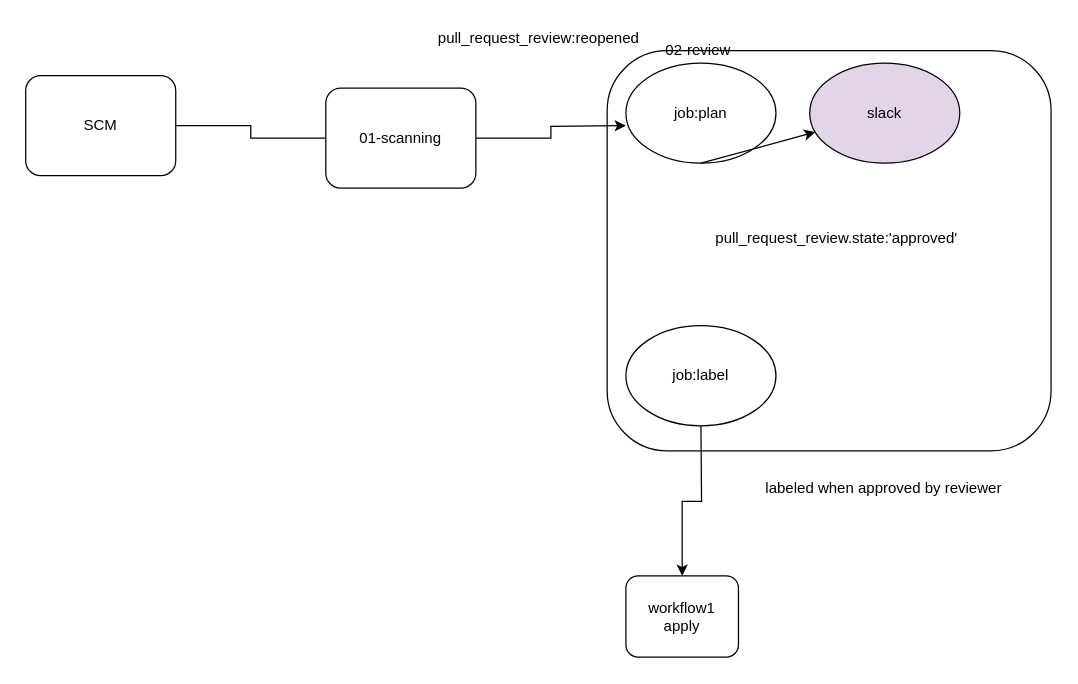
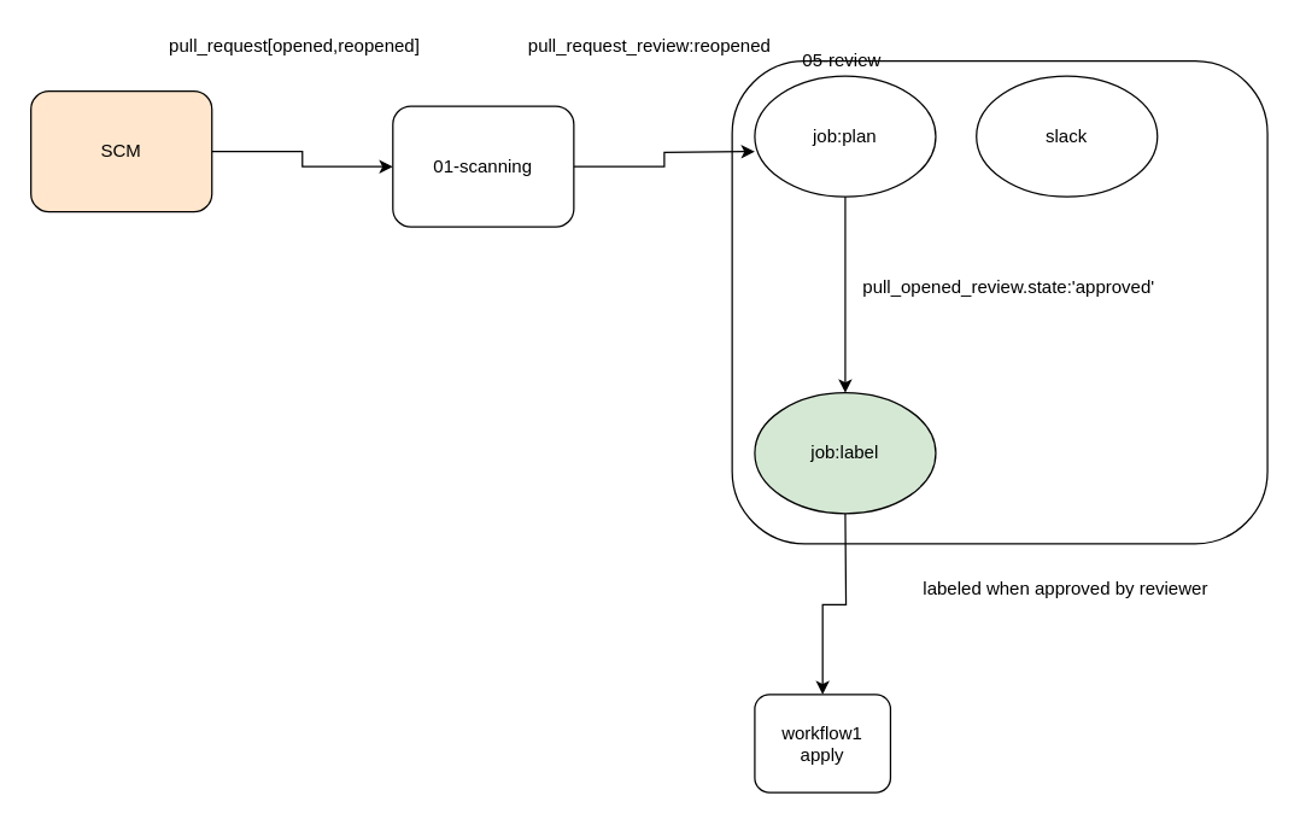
  <mxCell id="0" />
  <mxCell id="1" parent="0" />
  <mxCell id="2" value="" style="rounded=1;whiteSpace=wrap;html=1;" parent="1" vertex="1"><mxGeometry x="485" y="40" width="355" height="320" as="geometry" /></mxCell>
- <mxCell id="3" style="edgeStyle=orthogonalEdgeStyle;rounded=0;orthogonalLoop=1;jettySize=auto;html=1;entryX=0;entryY=0.5;entryDx=0;entryDy=0;endArrow=none;" parent="1" source="4" target="6" edge="1"><mxGeometry relative="1" as="geometry" /></mxCell>
- <mxCell id="4" value="SCM" style="rounded=1;whiteSpace=wrap;html=1;arcSize=15;" parent="1" vertex="1"><mxGeometry x="20" y="60" width="120" height="80" as="geometry" /></mxCell>
+ <mxCell id="3" style="edgeStyle=orthogonalEdgeStyle;rounded=0;orthogonalLoop=1;jettySize=auto;html=1;entryX=0;entryY=0.5;entryDx=0;entryDy=0;" parent="1" source="4" target="6" edge="1"><mxGeometry relative="1" as="geometry" /></mxCell>
+ <mxCell id="4" value="SCM" style="rounded=1;whiteSpace=wrap;html=1;arcSize=15;fillColor=#ffe6cc;" parent="1" vertex="1"><mxGeometry x="20" y="60" width="120" height="80" as="geometry" /></mxCell>
  <mxCell id="5" style="edgeStyle=orthogonalEdgeStyle;rounded=0;orthogonalLoop=1;jettySize=auto;html=1;entryX=0;entryY=0.5;entryDx=0;entryDy=0;" parent="1" source="6" edge="1"><mxGeometry relative="1" as="geometry"><mxPoint x="500" y="100" as="targetPoint" /></mxGeometry></mxCell>
  <mxCell id="6" value="01-scanning" style="rounded=1;whiteSpace=wrap;html=1;arcSize=15;" parent="1" vertex="1"><mxGeometry x="260" y="70" width="120" height="80" as="geometry" /></mxCell>
+ <mxCell id="7" value="pull_request[opened,reopened]" style="text;html=1;resizable=0;points=[];autosize=1;align=left;verticalAlign=top;spacingTop=-4;" parent="1" vertex="1"><mxGeometry x="110" y="20" width="180" height="20" as="geometry" /></mxCell>
  <mxCell id="8" value="pull_request_review:reopened" style="text;html=1;resizable=0;points=[];autosize=1;align=center;verticalAlign=top;spacingTop=-4;" parent="1" vertex="1"><mxGeometry x="345" y="20" width="170" height="20" as="geometry" /></mxCell>
  <mxCell id="9" style="edgeStyle=orthogonalEdgeStyle;rounded=0;orthogonalLoop=1;jettySize=auto;html=1;entryX=0.5;entryY=0;entryDx=0;entryDy=0;" parent="1" target="11" edge="1"><mxGeometry relative="1" as="geometry"><mxPoint x="560" y="340" as="sourcePoint" /></mxGeometry></mxCell>
- <mxCell id="10" value="pull_request_review.state:'approved'" style="text;html=1;resizable=0;points=[];autosize=1;align=left;verticalAlign=top;spacingTop=-4;" parent="1" vertex="1"><mxGeometry x="570" y="180" width="210" height="20" as="geometry" /></mxCell>
+ <mxCell id="10" value="pull_opened_review.state:'approved'" style="text;html=1;resizable=0;points=[];autosize=1;align=left;verticalAlign=top;spacingTop=-4;" parent="1" vertex="1"><mxGeometry x="570" y="180" width="210" height="20" as="geometry" /></mxCell>
  <mxCell id="11" value="workflow1&lt;br&gt;apply" style="rounded=1;whiteSpace=wrap;html=1;arcSize=15;" parent="1" vertex="1"><mxGeometry x="500" y="460" width="90" height="65" as="geometry" /></mxCell>
  <mxCell id="12" value="labeled when approved by reviewer" style="text;html=1;resizable=0;points=[];autosize=1;align=left;verticalAlign=top;spacingTop=-4;" parent="1" vertex="1"><mxGeometry x="610" y="380" width="200" height="20" as="geometry" /></mxCell>
  <mxCell id="13" value="job:plan" style="ellipse;whiteSpace=wrap;html=1;" parent="1" vertex="1"><mxGeometry x="500" y="50" width="120" height="80" as="geometry" /></mxCell>
- <mxCell id="14" value="job:label" style="ellipse;whiteSpace=wrap;html=1;" parent="1" vertex="1"><mxGeometry x="500" y="260" width="120" height="80" as="geometry" /></mxCell>
- <mxCell id="15" value="02-review" style="text;html=1;resizable=0;points=[];autosize=1;align=left;verticalAlign=top;spacingTop=-4;" parent="1" vertex="1"><mxGeometry x="530" y="30" width="70" height="20" as="geometry" /></mxCell>
- <mxCell id="16" value="slack" style="ellipse;whiteSpace=wrap;html=1;fillColor=#e1d5e7;" parent="1" vertex="1"><mxGeometry x="647" y="50" width="120" height="80" as="geometry" /></mxCell>
- <mxCell id="17" value="" style="endArrow=classic;html=1;exitX=0.5;exitY=1;exitDx=0;exitDy=0;" parent="1" source="13" target="16" edge="1"><mxGeometry width="50" height="50" relative="1" as="geometry"><mxPoint x="570" y="210" as="sourcePoint" /><mxPoint x="620" y="160" as="targetPoint" /></mxGeometry></mxCell>
+ <mxCell id="14" value="job:label" style="ellipse;whiteSpace=wrap;html=1;fillColor=#d5e8d4;" parent="1" vertex="1"><mxGeometry x="500" y="260" width="120" height="80" as="geometry" /></mxCell>
+ <mxCell id="15" value="05-review" style="text;html=1;resizable=0;points=[];autosize=1;align=left;verticalAlign=top;spacingTop=-4;" parent="1" vertex="1"><mxGeometry x="530" y="30" width="70" height="20" as="geometry" /></mxCell>
+ <mxCell id="16" value="slack" style="ellipse;whiteSpace=wrap;html=1;" parent="1" vertex="1"><mxGeometry x="647" y="50" width="120" height="80" as="geometry" /></mxCell>
+ <mxCell id="17" value="" style="endArrow=classic;html=1;exitX=0.5;exitY=1;exitDx=0;exitDy=0;entryX=0.5;entryY=0;entryDx=0;entryDy=0;" parent="1" source="13" target="14" edge="1"><mxGeometry width="50" height="50" relative="1" as="geometry"><mxPoint x="570" y="210" as="sourcePoint" /><mxPoint x="620" y="160" as="targetPoint" /></mxGeometry></mxCell>
